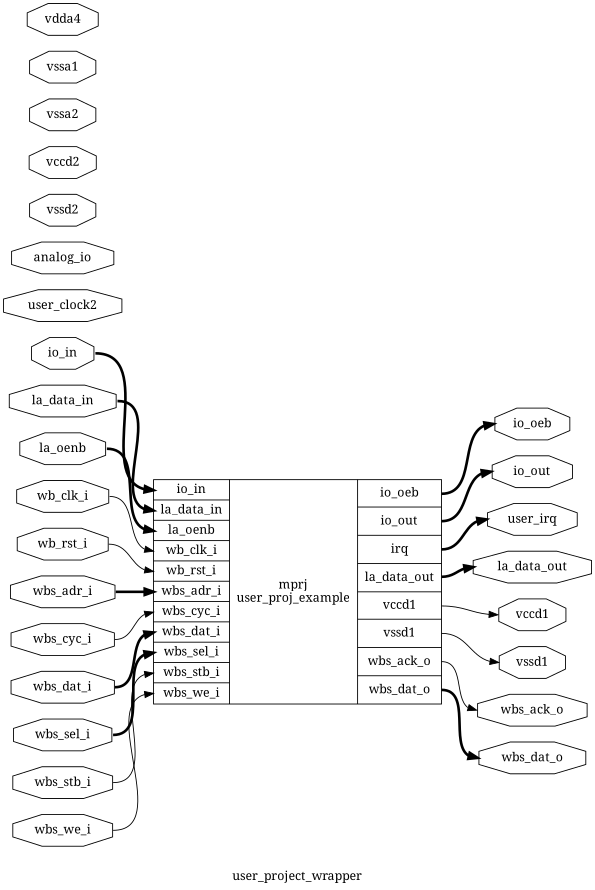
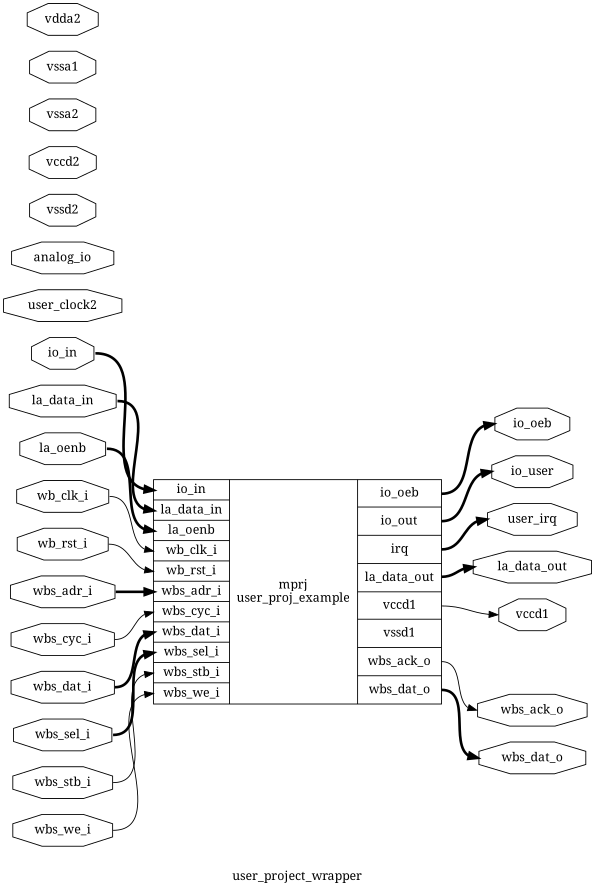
  digraph {
    fontname="Noto Serif"
    label=user_project_wrapper
    rankdir=LR
    remincross=true
    node [color=black fontcolor=black fontname="Noto Serif" shape=octagon]
    edge [color=black fontname="Noto Serif" headport=w style="setlinewidth(3)" tailport=e]
    n1 [label=user_irq]
    n2 [label=user_clock2]
    n3 [label=analog_io]
    n4 [label=io_oeb]
-   n5 [label=io_out]
+   n5 [label=io_user]
    n6 [label=io_in]
    n7 [label="{{<p6> io_in|<p9> la_data_in|<p7> la_oenb|<p19> wb_clk_i|<p18> wb_rst_i|<p12> wbs_adr_i|<p16> wbs_cyc_i|<p13> wbs_dat_i|<p14> wbs_sel_i|<p17> wbs_stb_i|<p15> wbs_we_i}|mprj\nuser_proj_example|{<p4> io_oeb|<p5> io_out|<p28> irq|<p8> la_data_out|<p23> vccd1|<p21> vssd1|<p11> wbs_ack_o|<p10> wbs_dat_o}}" shape=record color="" fontcolor=""]
    n8 [label=la_data_out]
    n9 [label=wbs_dat_o]
    n10 [label=wbs_ack_o]
-   n11 [label=vssd1]
    n12 [label=vccd1]
    n13 [label=la_oenb]
    n14 [label=la_data_in]
    n15 [label=wbs_adr_i]
    n16 [label=wbs_dat_i]
    n17 [label=wbs_sel_i]
    n18 [label=wbs_we_i]
    n19 [label=wbs_cyc_i]
    n20 [label=wbs_stb_i]
    n21 [label=wb_rst_i]
    n22 [label=wb_clk_i]
    n23 [label=vssd2]
    n24 [label=vccd2]
    n25 [label=vssa2]
    n26 [label=vssa1]
-   n27 [label=vdda4]
+   n27 [label=vdda2]
    n6 -> n7 [headport="p6:w"]
    n7 -> n1 [tailport="p28:e"]
    n7 -> n4 [tailport="p4:e"]
    n7 -> n5 [tailport="p5:e"]
    n7 -> n8 [tailport="p8:e"]
    n7 -> n9 [tailport="p10:e"]
    n7 -> n10 [tailport="p11:e" style=""]
-   n7 -> n11 [tailport="p21:e" style=""]
    n7 -> n12 [tailport="p23:e" style=""]
    n13 -> n7 [headport="p7:w"]
    n14 -> n7 [headport="p9:w"]
    n15 -> n7 [headport="p12:w"]
    n16 -> n7 [headport="p13:w"]
    n17 -> n7 [headport="p14:w"]
    n18 -> n7 [headport="p15:w" style=""]
    n19 -> n7 [headport="p16:w" style=""]
    n20 -> n7 [headport="p17:w" style=""]
    n21 -> n7 [headport="p18:w" style=""]
    n22 -> n7 [headport="p19:w" style=""]
  }
